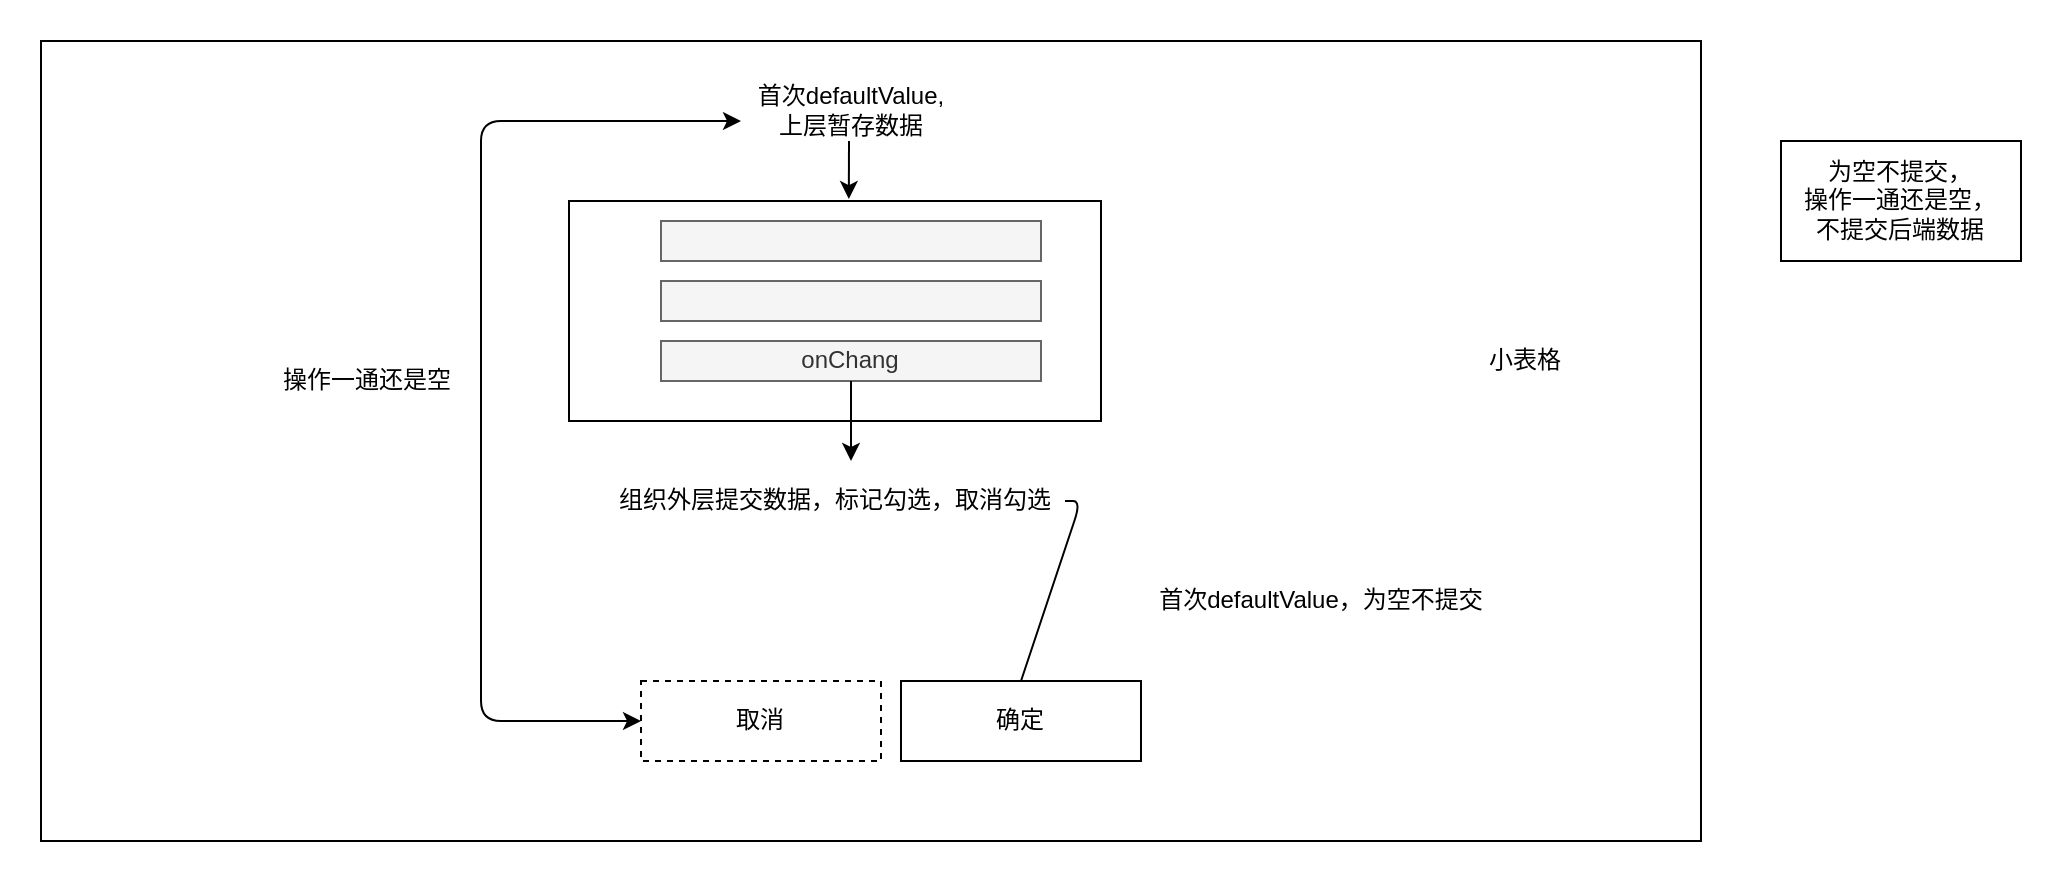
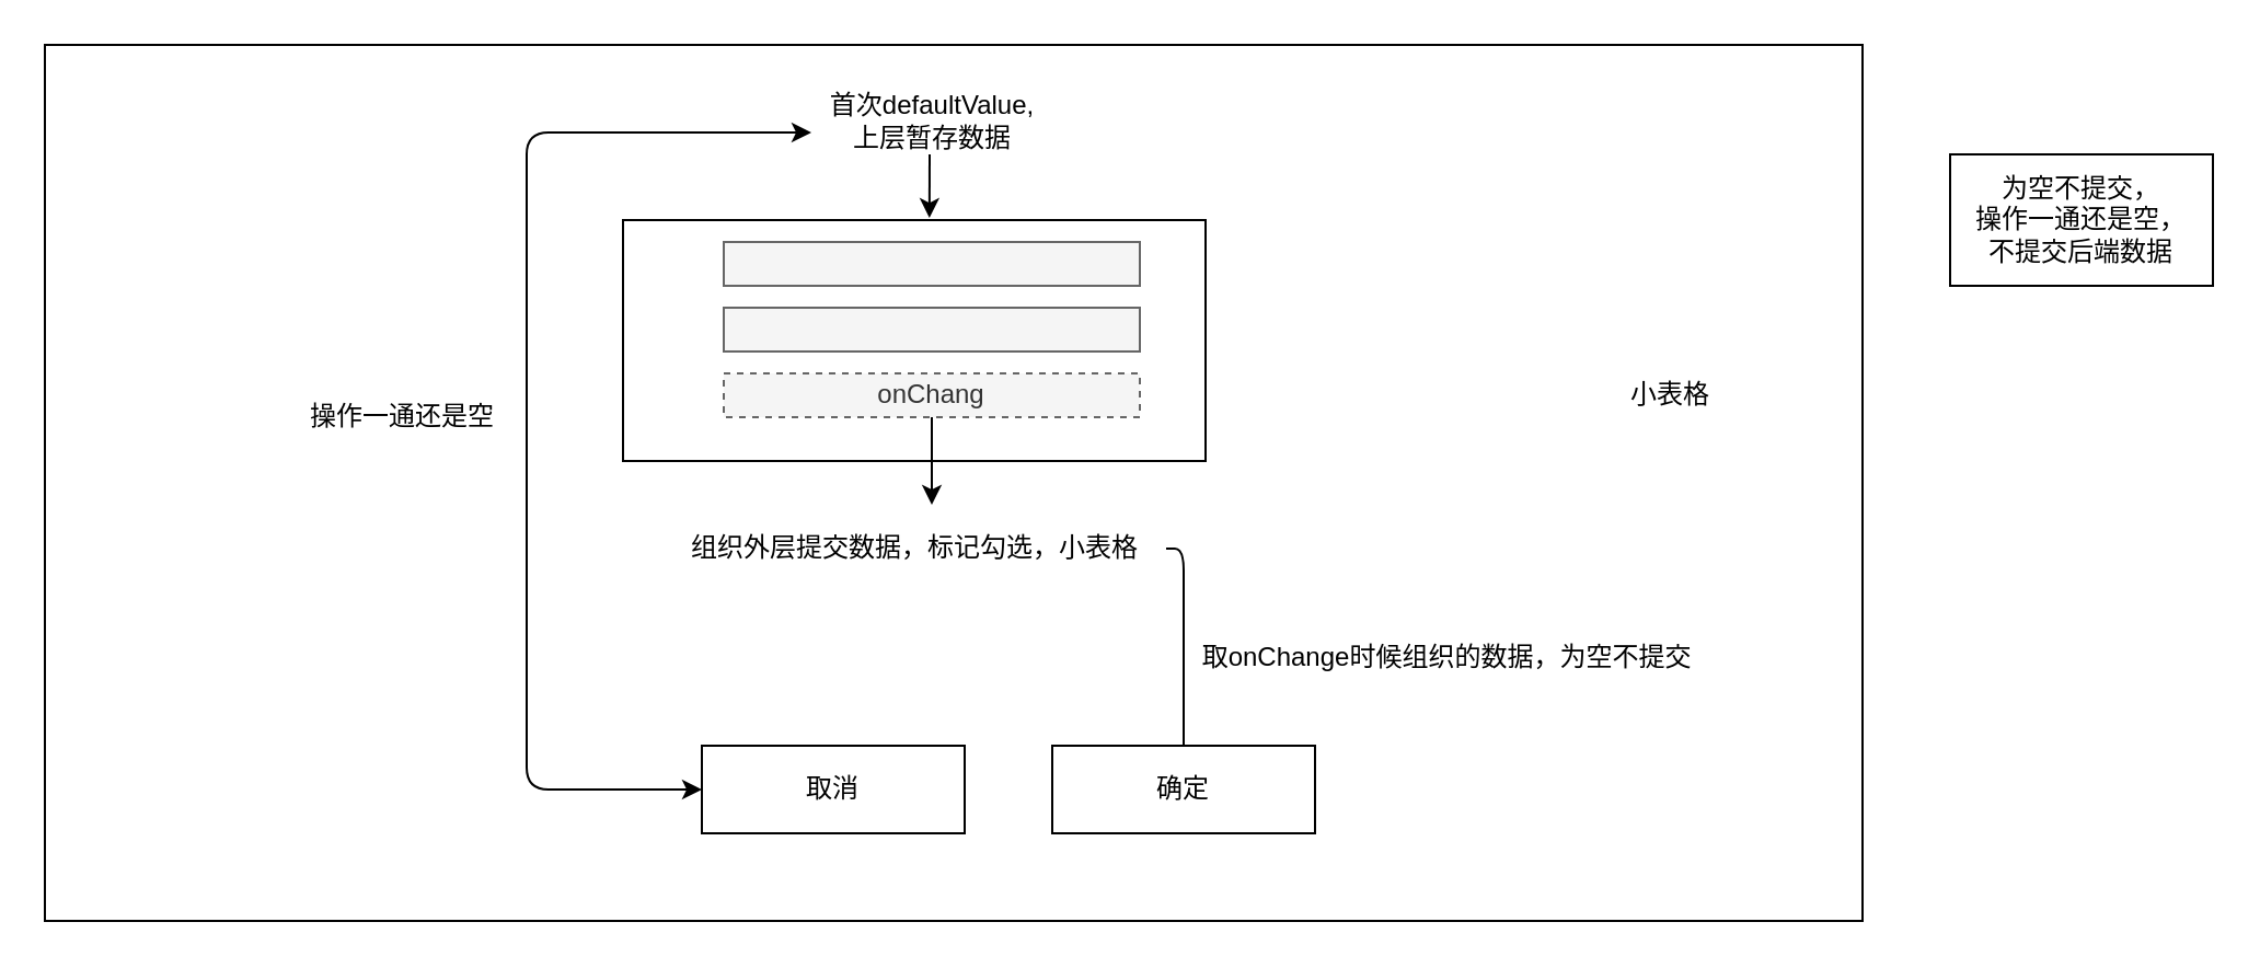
  <mxCell id="0" />
  <mxCell id="1" parent="0" />
  <mxCell id="2" value="" style="rounded=0;whiteSpace=wrap;html=1;" parent="1" vertex="1"><mxGeometry x="20" y="20" width="830" height="400" as="geometry" /></mxCell>
  <mxCell id="3" value="" style="rounded=0;whiteSpace=wrap;html=1;" parent="1" vertex="1"><mxGeometry x="284" y="100" width="266" height="110" as="geometry" /></mxCell>
  <mxCell id="4" value="" style="rounded=0;whiteSpace=wrap;html=1;fillColor=#f5f5f5;strokeColor=#666666;fontColor=#333333;" parent="1" vertex="1"><mxGeometry x="330" y="110" width="190" height="20" as="geometry" /></mxCell>
  <mxCell id="5" value="" style="rounded=0;whiteSpace=wrap;html=1;fillColor=#f5f5f5;strokeColor=#666666;fontColor=#333333;" parent="1" vertex="1"><mxGeometry x="330" y="140" width="190" height="20" as="geometry" /></mxCell>
- <mxCell id="6" value="onChang" style="rounded=0;whiteSpace=wrap;html=1;fillColor=#f5f5f5;strokeColor=#666666;fontColor=#333333;" parent="1" vertex="1"><mxGeometry x="330" y="170" width="190" height="20" as="geometry" /></mxCell>
+ <mxCell id="6" value="onChang" style="rounded=0;whiteSpace=wrap;html=1;fillColor=#f5f5f5;strokeColor=#666666;fontColor=#333333;dashed=1;" parent="1" vertex="1"><mxGeometry x="330" y="170" width="190" height="20" as="geometry" /></mxCell>
  <mxCell id="7" value="" style="endArrow=classic;html=1;entryX=0.526;entryY=-0.027;entryDx=0;entryDy=0;entryPerimeter=0;" parent="1" edge="1"><mxGeometry width="50" height="50" relative="1" as="geometry"><mxPoint x="424" y="70" as="sourcePoint" /><mxPoint x="423.916" y="99.03" as="targetPoint" /></mxGeometry></mxCell>
  <mxCell id="8" value="首次defaultValue,&lt;br&gt;上层暂存数据&lt;br&gt;" style="text;html=1;align=center;verticalAlign=middle;resizable=0;points=[];autosize=1;strokeColor=none;" parent="1" vertex="1"><mxGeometry x="370" y="40" width="110" height="30" as="geometry" /></mxCell>
  <mxCell id="9" value="" style="endArrow=classic;html=1;exitX=0.5;exitY=1;exitDx=0;exitDy=0;" parent="1" source="6" edge="1"><mxGeometry width="50" height="50" relative="1" as="geometry"><mxPoint x="410" y="310" as="sourcePoint" /><mxPoint x="425" y="230" as="targetPoint" /></mxGeometry></mxCell>
- <mxCell id="10" value="组织外层提交数据，标记勾选，取消勾选" style="text;html=1;align=center;verticalAlign=middle;resizable=0;points=[];autosize=1;strokeColor=none;" parent="1" vertex="1"><mxGeometry x="302" y="240" width="230" height="20" as="geometry" /></mxCell>
- <mxCell id="11" value="确定" style="rounded=0;whiteSpace=wrap;html=1;" parent="1" vertex="1"><mxGeometry x="450" y="340" width="120" height="40" as="geometry" /></mxCell>
- <mxCell id="12" value="取消" style="rounded=0;whiteSpace=wrap;html=1;dashed=1;" parent="1" vertex="1"><mxGeometry x="320" y="340" width="120" height="40" as="geometry" /></mxCell>
+ <mxCell id="10" value="组织外层提交数据，标记勾选，小表格" style="text;html=1;align=center;verticalAlign=middle;resizable=0;points=[];autosize=1;strokeColor=none;" parent="1" vertex="1"><mxGeometry x="302" y="240" width="230" height="20" as="geometry" /></mxCell>
+ <mxCell id="11" value="确定" style="rounded=0;whiteSpace=wrap;html=1;" parent="1" vertex="1"><mxGeometry x="480" y="340" width="120" height="40" as="geometry" /></mxCell>
+ <mxCell id="12" value="取消" style="rounded=0;whiteSpace=wrap;html=1;" parent="1" vertex="1"><mxGeometry x="320" y="340" width="120" height="40" as="geometry" /></mxCell>
  <mxCell id="13" value="" style="endArrow=classic;startArrow=classic;html=1;entryX=0;entryY=0.5;entryDx=0;entryDy=0;" parent="1" target="12" edge="1"><mxGeometry width="50" height="50" relative="1" as="geometry"><mxPoint x="370" y="60" as="sourcePoint" /><mxPoint x="260" y="335" as="targetPoint" /><Array as="points"><mxPoint x="240" y="60" /><mxPoint x="240" y="360" /></Array></mxGeometry></mxCell>
  <mxCell id="14" value="操作一通还是空" style="text;html=1;align=center;verticalAlign=middle;resizable=0;points=[];autosize=1;strokeColor=none;" parent="1" vertex="1"><mxGeometry x="133" y="180" width="100" height="20" as="geometry" /></mxCell>
  <mxCell id="15" value="" style="endArrow=none;html=1;exitX=0.5;exitY=0;exitDx=0;exitDy=0;" parent="1" source="11" target="10" edge="1"><mxGeometry width="50" height="50" relative="1" as="geometry"><mxPoint x="410" y="300" as="sourcePoint" /><mxPoint x="460" y="250" as="targetPoint" /><Array as="points"><mxPoint x="540" y="250" /></Array></mxGeometry></mxCell>
- <mxCell id="16" value="首次defaultValue，为空不提交" style="text;html=1;align=center;verticalAlign=middle;resizable=0;points=[];autosize=1;strokeColor=none;" parent="1" vertex="1"><mxGeometry x="540" y="290" width="240" height="20" as="geometry" /></mxCell>
+ <mxCell id="16" value="取onChange时候组织的数据，为空不提交" style="text;html=1;align=center;verticalAlign=middle;resizable=0;points=[];autosize=1;strokeColor=none;" parent="1" vertex="1"><mxGeometry x="540" y="290" width="240" height="20" as="geometry" /></mxCell>
  <mxCell id="17" value="为空不提交，&lt;br&gt;操作一通还是空，&lt;br&gt;不提交后端数据" style="rounded=0;whiteSpace=wrap;html=1;" vertex="1" parent="1"><mxGeometry x="890" y="70" width="120" height="60" as="geometry" /></mxCell>
  <mxCell id="18" value="小表格" style="text;html=1;align=center;verticalAlign=middle;resizable=0;points=[];autosize=1;strokeColor=none;" vertex="1" parent="1"><mxGeometry x="737" y="170" width="50" height="20" as="geometry" /></mxCell>
